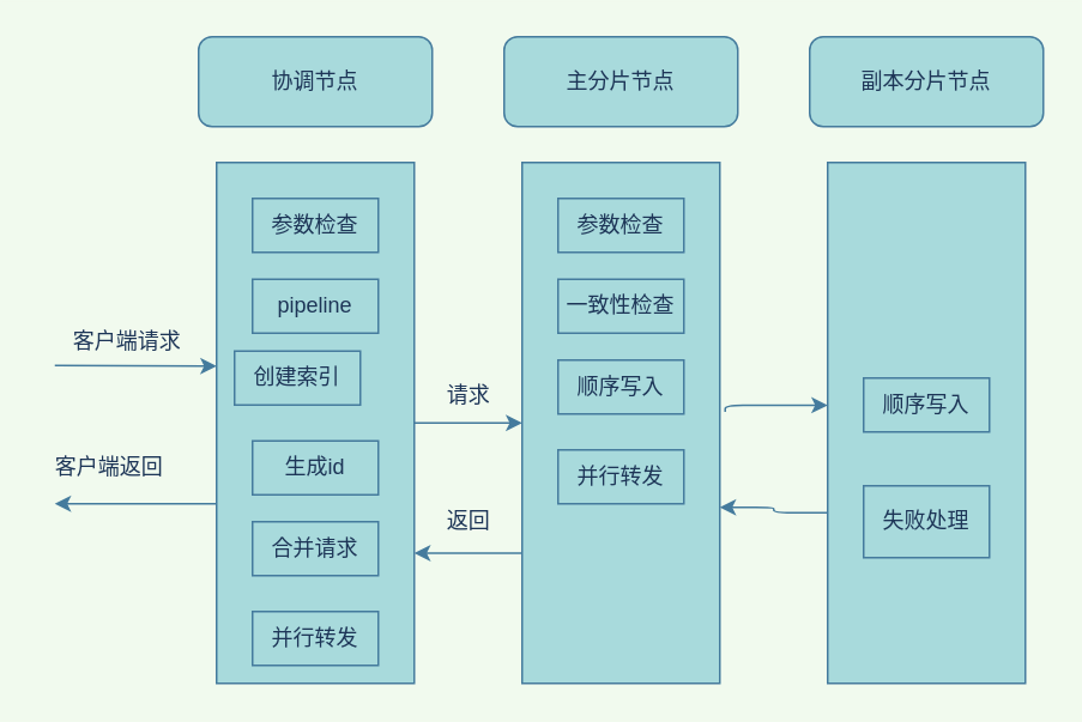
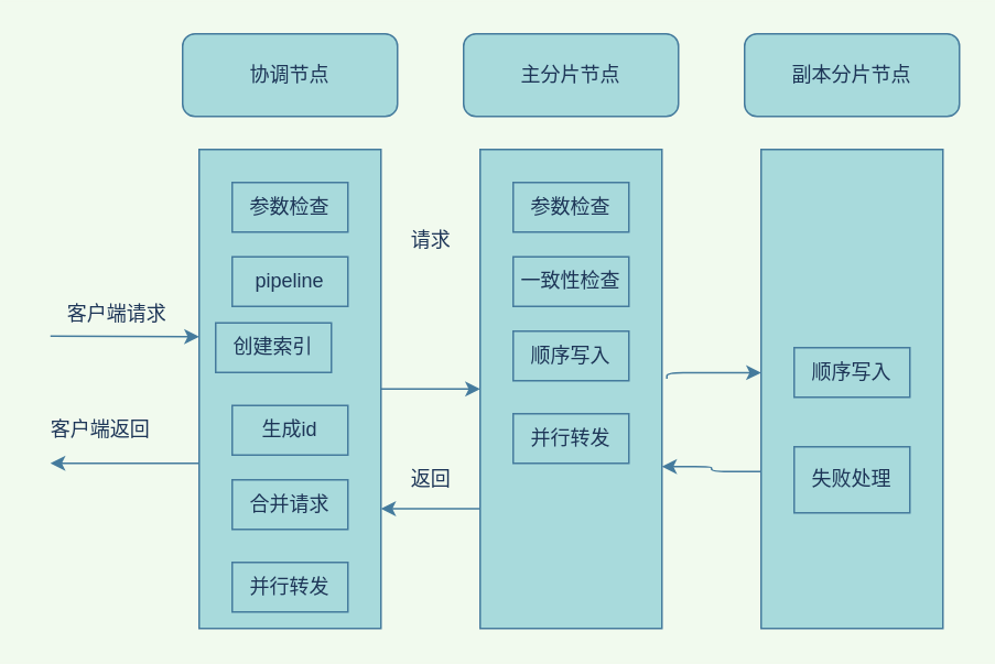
  <mxCell id="0" />
  <mxCell id="1" parent="0" />
  <mxCell id="2" value="协调节点" style="rounded=1;whiteSpace=wrap;html=1;fillColor=#A8DADC;strokeColor=#457B9D;fontColor=#1D3557;" vertex="1" parent="1"><mxGeometry x="110" y="20" width="130" height="50" as="geometry" /></mxCell>
  <mxCell id="3" value="主分片节点" style="rounded=1;whiteSpace=wrap;html=1;fillColor=#A8DADC;strokeColor=#457B9D;fontColor=#1D3557;" vertex="1" parent="1"><mxGeometry x="280" y="20" width="130" height="50" as="geometry" /></mxCell>
  <mxCell id="4" value="副本分片节点" style="rounded=1;whiteSpace=wrap;html=1;fillColor=#A8DADC;strokeColor=#457B9D;fontColor=#1D3557;" vertex="1" parent="1"><mxGeometry x="450" y="20" width="130" height="50" as="geometry" /></mxCell>
  <mxCell id="5" style="edgeStyle=orthogonalEdgeStyle;curved=0;rounded=1;sketch=0;orthogonalLoop=1;jettySize=auto;html=1;fontColor=#1D3557;strokeColor=#457B9D;fillColor=#A8DADC;" edge="1" parent="1" source="7"><mxGeometry relative="1" as="geometry"><mxPoint x="30" y="280" as="targetPoint" /><Array as="points"><mxPoint x="110" y="280" /><mxPoint x="110" y="280" /></Array></mxGeometry></mxCell>
  <mxCell id="6" style="edgeStyle=orthogonalEdgeStyle;curved=0;rounded=1;sketch=0;orthogonalLoop=1;jettySize=auto;html=1;fontColor=#1D3557;strokeColor=#457B9D;fillColor=#A8DADC;entryX=0;entryY=0.5;entryDx=0;entryDy=0;" edge="1" parent="1" source="7" target="18"><mxGeometry relative="1" as="geometry"><mxPoint x="260" y="235" as="targetPoint" /></mxGeometry></mxCell>
  <mxCell id="7" value="" style="rounded=0;whiteSpace=wrap;html=1;sketch=0;fontColor=#1D3557;strokeColor=#457B9D;fillColor=#A8DADC;" vertex="1" parent="1"><mxGeometry x="120" y="90" width="110" height="290" as="geometry" /></mxCell>
  <mxCell id="8" value="" style="endArrow=classic;html=1;fontColor=#1D3557;strokeColor=#457B9D;fillColor=#A8DADC;entryX=0;entryY=0.391;entryDx=0;entryDy=0;entryPerimeter=0;" edge="1" parent="1" target="7"><mxGeometry width="50" height="50" relative="1" as="geometry"><mxPoint x="30" y="203" as="sourcePoint" /><mxPoint x="90" y="140" as="targetPoint" /></mxGeometry></mxCell>
  <mxCell id="9" value="客户端请求" style="text;html=1;align=center;verticalAlign=middle;resizable=0;points=[];autosize=1;strokeColor=none;fontColor=#1D3557;" vertex="1" parent="1"><mxGeometry x="30" y="180" width="80" height="20" as="geometry" /></mxCell>
  <mxCell id="10" value="客户端返回" style="text;html=1;align=center;verticalAlign=middle;resizable=0;points=[];autosize=1;strokeColor=none;fontColor=#1D3557;" vertex="1" parent="1"><mxGeometry x="20" y="250" width="80" height="20" as="geometry" /></mxCell>
  <mxCell id="11" value="参数检查" style="rounded=0;whiteSpace=wrap;html=1;sketch=0;fontColor=#1D3557;strokeColor=#457B9D;fillColor=#A8DADC;" vertex="1" parent="1"><mxGeometry x="140" y="110" width="70" height="30" as="geometry" /></mxCell>
  <mxCell id="12" value="pipeline" style="rounded=0;whiteSpace=wrap;html=1;sketch=0;fontColor=#1D3557;strokeColor=#457B9D;fillColor=#A8DADC;" vertex="1" parent="1"><mxGeometry x="140" y="155" width="70" height="30" as="geometry" /></mxCell>
  <mxCell id="13" value="创建索引" style="rounded=0;whiteSpace=wrap;html=1;sketch=0;fontColor=#1D3557;strokeColor=#457B9D;fillColor=#A8DADC;" vertex="1" parent="1"><mxGeometry x="130" y="195" width="70" height="30" as="geometry" /></mxCell>
  <mxCell id="14" value="生成id" style="rounded=0;whiteSpace=wrap;html=1;sketch=0;fontColor=#1D3557;strokeColor=#457B9D;fillColor=#A8DADC;" vertex="1" parent="1"><mxGeometry x="140" y="245" width="70" height="30" as="geometry" /></mxCell>
  <mxCell id="15" value="合并请求" style="rounded=0;whiteSpace=wrap;html=1;sketch=0;fontColor=#1D3557;strokeColor=#457B9D;fillColor=#A8DADC;" vertex="1" parent="1"><mxGeometry x="140" y="290" width="70" height="30" as="geometry" /></mxCell>
  <mxCell id="16" value="并行转发" style="rounded=0;whiteSpace=wrap;html=1;sketch=0;fontColor=#1D3557;strokeColor=#457B9D;fillColor=#A8DADC;" vertex="1" parent="1"><mxGeometry x="140" y="340" width="70" height="30" as="geometry" /></mxCell>
  <mxCell id="17" style="edgeStyle=orthogonalEdgeStyle;curved=0;rounded=1;sketch=0;orthogonalLoop=1;jettySize=auto;html=1;entryX=1;entryY=0.75;entryDx=0;entryDy=0;fontColor=#1D3557;strokeColor=#457B9D;fillColor=#A8DADC;" edge="1" parent="1" source="18" target="7"><mxGeometry relative="1" as="geometry"><Array as="points"><mxPoint x="260" y="308" /></Array></mxGeometry></mxCell>
  <mxCell id="18" value="" style="rounded=0;whiteSpace=wrap;html=1;sketch=0;fontColor=#1D3557;strokeColor=#457B9D;fillColor=#A8DADC;" vertex="1" parent="1"><mxGeometry x="290" y="90" width="110" height="290" as="geometry" /></mxCell>
  <mxCell id="19" value="参数检查" style="rounded=0;whiteSpace=wrap;html=1;sketch=0;fontColor=#1D3557;strokeColor=#457B9D;fillColor=#A8DADC;" vertex="1" parent="1"><mxGeometry x="310" y="110" width="70" height="30" as="geometry" /></mxCell>
  <mxCell id="20" value="顺序写入" style="rounded=0;whiteSpace=wrap;html=1;sketch=0;fontColor=#1D3557;strokeColor=#457B9D;fillColor=#A8DADC;" vertex="1" parent="1"><mxGeometry x="310" y="200" width="70" height="30" as="geometry" /></mxCell>
  <mxCell id="21" style="edgeStyle=orthogonalEdgeStyle;curved=0;rounded=1;sketch=0;orthogonalLoop=1;jettySize=auto;html=1;entryX=0;entryY=0.466;entryDx=0;entryDy=0;entryPerimeter=0;fontColor=#1D3557;strokeColor=#457B9D;fillColor=#A8DADC;exitX=1.027;exitY=0.479;exitDx=0;exitDy=0;exitPerimeter=0;" edge="1" parent="1" source="18" target="26"><mxGeometry relative="1" as="geometry"><Array as="points"><mxPoint x="403" y="225" /></Array></mxGeometry></mxCell>
  <mxCell id="22" value="并行转发" style="rounded=0;whiteSpace=wrap;html=1;sketch=0;fontColor=#1D3557;strokeColor=#457B9D;fillColor=#A8DADC;" vertex="1" parent="1"><mxGeometry x="310" y="250" width="70" height="30" as="geometry" /></mxCell>
- <mxCell id="23" value="请求" style="text;html=1;align=center;verticalAlign=middle;resizable=0;points=[];autosize=1;strokeColor=none;fontColor=#1D3557;" vertex="1" parent="1"><mxGeometry x="240" y="210" width="40" height="20" as="geometry" /></mxCell>
+ <mxCell id="23" value="请求" style="text;html=1;align=center;verticalAlign=middle;resizable=0;points=[];autosize=1;strokeColor=none;fontColor=#1D3557;" vertex="1" parent="1"><mxGeometry x="240" y="135" width="40" height="20" as="geometry" /></mxCell>
  <mxCell id="24" value="返回" style="text;html=1;align=center;verticalAlign=middle;resizable=0;points=[];autosize=1;strokeColor=none;fontColor=#1D3557;" vertex="1" parent="1"><mxGeometry x="240" y="280" width="40" height="20" as="geometry" /></mxCell>
  <mxCell id="25" style="edgeStyle=orthogonalEdgeStyle;curved=0;rounded=1;sketch=0;orthogonalLoop=1;jettySize=auto;html=1;fontColor=#1D3557;strokeColor=#457B9D;fillColor=#A8DADC;entryX=1;entryY=0.662;entryDx=0;entryDy=0;entryPerimeter=0;" edge="1" parent="1" source="28" target="18"><mxGeometry relative="1" as="geometry"><mxPoint x="405" y="282" as="targetPoint" /><Array as="points"><mxPoint x="430" y="285" /><mxPoint x="430" y="282" /></Array></mxGeometry></mxCell>
  <mxCell id="26" value="" style="rounded=0;whiteSpace=wrap;html=1;sketch=0;fontColor=#1D3557;strokeColor=#457B9D;fillColor=#A8DADC;" vertex="1" parent="1"><mxGeometry x="460" y="90" width="110" height="290" as="geometry" /></mxCell>
  <mxCell id="27" value="顺序写入" style="rounded=0;whiteSpace=wrap;html=1;sketch=0;fontColor=#1D3557;strokeColor=#457B9D;fillColor=#A8DADC;" vertex="1" parent="1"><mxGeometry x="480" y="210" width="70" height="30" as="geometry" /></mxCell>
  <mxCell id="28" value="失败处理" style="rounded=0;whiteSpace=wrap;html=1;sketch=0;fontColor=#1D3557;strokeColor=#457B9D;fillColor=#A8DADC;" vertex="1" parent="1"><mxGeometry x="480" y="270" width="70" height="40" as="geometry" /></mxCell>
  <mxCell id="29" value="一致性检查" style="rounded=0;whiteSpace=wrap;html=1;sketch=0;fontColor=#1D3557;strokeColor=#457B9D;fillColor=#A8DADC;" vertex="1" parent="1"><mxGeometry x="310" y="155" width="70" height="30" as="geometry" /></mxCell>
